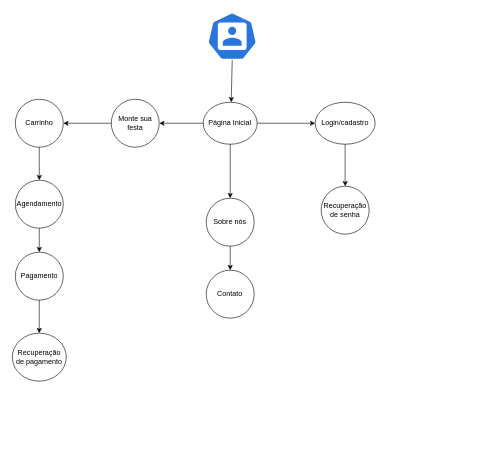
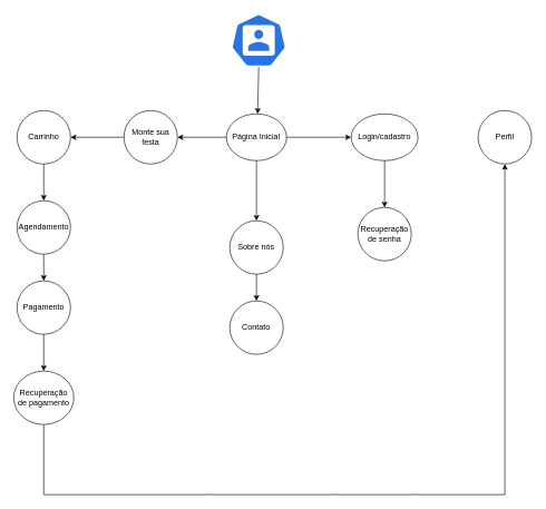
  <mxCell id="0" />
  <mxCell id="1" parent="0" />
  <mxCell id="2" value="" style="aspect=fixed;sketch=0;html=1;dashed=0;whitespace=wrap;verticalLabelPosition=bottom;verticalAlign=top;fillColor=#2875E2;strokeColor=#ffffff;points=[[0.005,0.63,0],[0.1,0.2,0],[0.9,0.2,0],[0.5,0,0],[0.995,0.63,0],[0.72,0.99,0],[0.5,1,0],[0.28,0.99,0]];shape=mxgraph.kubernetes.icon2;prIcon=user" vertex="1" parent="1"><mxGeometry x="345" y="20" width="83.33" height="80" as="geometry" /></mxCell>
  <mxCell id="3" value="" style="endArrow=classic;html=1;rounded=0;exitX=0.5;exitY=1;exitDx=0;exitDy=0;exitPerimeter=0;" edge="1" parent="1" source="2"><mxGeometry width="50" height="50" relative="1" as="geometry"><mxPoint x="375" y="440" as="sourcePoint" /><mxPoint x="385" y="170" as="targetPoint" /></mxGeometry></mxCell>
  <mxCell id="4" value="Página Inicial" style="ellipse;whiteSpace=wrap;html=1;" vertex="1" parent="1"><mxGeometry x="338.33" y="170" width="90" height="70" as="geometry" /></mxCell>
  <mxCell id="5" value="Login/cadastro" style="ellipse;whiteSpace=wrap;html=1;" vertex="1" parent="1"><mxGeometry x="525" y="170" width="100" height="70" as="geometry" /></mxCell>
  <mxCell id="6" value="" style="endArrow=classic;html=1;rounded=0;exitX=1;exitY=0.5;exitDx=0;exitDy=0;entryX=0;entryY=0.5;entryDx=0;entryDy=0;" edge="1" parent="1" source="4" target="5"><mxGeometry width="50" height="50" relative="1" as="geometry"><mxPoint x="375" y="440" as="sourcePoint" /><mxPoint x="425" y="390" as="targetPoint" /></mxGeometry></mxCell>
  <mxCell id="7" value="Monte sua festa" style="ellipse;whiteSpace=wrap;html=1;" vertex="1" parent="1"><mxGeometry x="185" y="165" width="80" height="80" as="geometry" /></mxCell>
  <mxCell id="8" value="" style="endArrow=classic;html=1;rounded=0;exitX=0;exitY=0.5;exitDx=0;exitDy=0;entryX=1;entryY=0.5;entryDx=0;entryDy=0;" edge="1" parent="1" source="4" target="7"><mxGeometry width="50" height="50" relative="1" as="geometry"><mxPoint x="375" y="440" as="sourcePoint" /><mxPoint x="385" y="310" as="targetPoint" /></mxGeometry></mxCell>
+ <mxCell id="9" value="Perfil" style="ellipse;whiteSpace=wrap;html=1;" vertex="1" parent="1"><mxGeometry x="715" y="165" width="80" height="80" as="geometry" /></mxCell>
  <mxCell id="10" value="" style="endArrow=classic;html=1;rounded=0;exitX=0.5;exitY=1;exitDx=0;exitDy=0;" edge="1" parent="1" source="5"><mxGeometry width="50" height="50" relative="1" as="geometry"><mxPoint x="375" y="440" as="sourcePoint" /><mxPoint x="575" y="310" as="targetPoint" /></mxGeometry></mxCell>
  <mxCell id="11" value="Recuperação de senha" style="ellipse;whiteSpace=wrap;html=1;" vertex="1" parent="1"><mxGeometry x="535" y="310" width="80" height="80" as="geometry" /></mxCell>
  <mxCell id="12" value="Carrinho" style="ellipse;whiteSpace=wrap;html=1;" vertex="1" parent="1"><mxGeometry x="25" y="165" width="80" height="80" as="geometry" /></mxCell>
  <mxCell id="13" value="" style="endArrow=classic;html=1;rounded=0;exitX=0;exitY=0.5;exitDx=0;exitDy=0;entryX=1;entryY=0.5;entryDx=0;entryDy=0;entryPerimeter=0;" edge="1" parent="1" source="7" target="12"><mxGeometry width="50" height="50" relative="1" as="geometry"><mxPoint x="375" y="440" as="sourcePoint" /><mxPoint x="115" y="203" as="targetPoint" /></mxGeometry></mxCell>
  <mxCell id="14" value="Agendamento" style="ellipse;whiteSpace=wrap;html=1;" vertex="1" parent="1"><mxGeometry x="25" y="300" width="80" height="80" as="geometry" /></mxCell>
  <mxCell id="15" value="Pagamento" style="ellipse;whiteSpace=wrap;html=1;" vertex="1" parent="1"><mxGeometry x="25" y="420" width="80" height="80" as="geometry" /></mxCell>
  <mxCell id="16" value="Recuperação de pagamento" style="ellipse;whiteSpace=wrap;html=1;" vertex="1" parent="1"><mxGeometry x="20" y="555" width="90" height="80" as="geometry" /></mxCell>
  <mxCell id="17" value="" style="endArrow=classic;html=1;rounded=0;exitX=0.5;exitY=1;exitDx=0;exitDy=0;entryX=0.5;entryY=0;entryDx=0;entryDy=0;" edge="1" parent="1" source="12" target="14"><mxGeometry width="50" height="50" relative="1" as="geometry"><mxPoint x="375" y="440" as="sourcePoint" /><mxPoint x="425" y="390" as="targetPoint" /></mxGeometry></mxCell>
  <mxCell id="18" value="" style="endArrow=classic;html=1;rounded=0;exitX=0.5;exitY=1;exitDx=0;exitDy=0;entryX=0.5;entryY=0;entryDx=0;entryDy=0;" edge="1" parent="1" source="14" target="15"><mxGeometry width="50" height="50" relative="1" as="geometry"><mxPoint x="375" y="440" as="sourcePoint" /><mxPoint x="425" y="390" as="targetPoint" /></mxGeometry></mxCell>
  <mxCell id="19" value="" style="endArrow=classic;html=1;rounded=0;exitX=0.5;exitY=1;exitDx=0;exitDy=0;entryX=0.5;entryY=0;entryDx=0;entryDy=0;" edge="1" parent="1" source="15" target="16"><mxGeometry width="50" height="50" relative="1" as="geometry"><mxPoint x="375" y="440" as="sourcePoint" /><mxPoint x="425" y="390" as="targetPoint" /></mxGeometry></mxCell>
+ <mxCell id="20" value="" style="endArrow=classic;html=1;rounded=0;exitX=0.5;exitY=1;exitDx=0;exitDy=0;entryX=0.5;entryY=1;entryDx=0;entryDy=0;" edge="1" parent="1" source="16" target="9"><mxGeometry width="50" height="50" relative="1" as="geometry"><mxPoint x="375" y="440" as="sourcePoint" /><mxPoint x="425" y="390" as="targetPoint" /><Array as="points"><mxPoint x="65" y="740" /><mxPoint x="315" y="740" /><mxPoint x="505" y="740" /><mxPoint x="625" y="740" /><mxPoint x="755" y="740" /></Array></mxGeometry></mxCell>
  <mxCell id="21" value="Sobre nós" style="ellipse;whiteSpace=wrap;html=1;" vertex="1" parent="1"><mxGeometry x="343.33" y="330" width="80" height="80" as="geometry" /></mxCell>
  <mxCell id="22" value="" style="endArrow=classic;html=1;rounded=0;exitX=0.5;exitY=1;exitDx=0;exitDy=0;entryX=0.5;entryY=0;entryDx=0;entryDy=0;" edge="1" parent="1" source="4" target="21"><mxGeometry width="50" height="50" relative="1" as="geometry"><mxPoint x="375" y="440" as="sourcePoint" /><mxPoint x="425" y="390" as="targetPoint" /></mxGeometry></mxCell>
  <mxCell id="23" value="Contato" style="ellipse;whiteSpace=wrap;html=1;" vertex="1" parent="1"><mxGeometry x="343.33" y="450" width="80" height="80" as="geometry" /></mxCell>
  <mxCell id="24" value="" style="endArrow=classic;html=1;rounded=0;exitX=0.5;exitY=1;exitDx=0;exitDy=0;entryX=0.5;entryY=0;entryDx=0;entryDy=0;" edge="1" parent="1" source="21" target="23"><mxGeometry width="50" height="50" relative="1" as="geometry"><mxPoint x="375" y="440" as="sourcePoint" /><mxPoint x="425" y="390" as="targetPoint" /></mxGeometry></mxCell>
